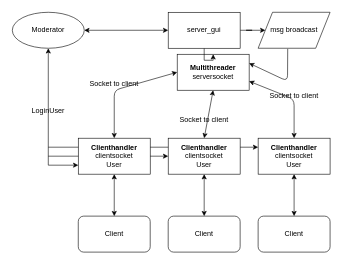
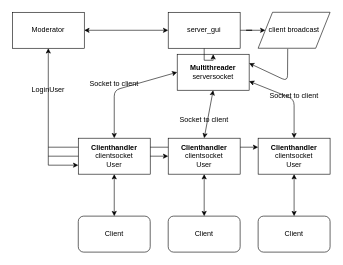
  <mxCell id="0" />
  <mxCell id="1" parent="0" />
  <mxCell id="2" value="" style="edgeStyle=orthogonalEdgeStyle;rounded=0;orthogonalLoop=1;jettySize=auto;html=1;startArrow=classic;startFill=1;" edge="1" parent="1" source="3" target="13"><mxGeometry relative="1" as="geometry" /></mxCell>
  <mxCell id="3" value="&lt;b&gt;Clienthandler&lt;/b&gt;&lt;br&gt;clientsocket&lt;br&gt;User" style="rounded=0;whiteSpace=wrap;html=1;" vertex="1" parent="1"><mxGeometry x="430" y="230" width="120" height="60" as="geometry" /></mxCell>
  <mxCell id="4" value="&lt;b&gt;Multithreader&lt;/b&gt;&lt;br&gt;serversocket" style="rounded=0;whiteSpace=wrap;html=1;" vertex="1" parent="1"><mxGeometry x="295" y="90" width="120" height="60" as="geometry" /></mxCell>
  <mxCell id="5" value="" style="edgeStyle=orthogonalEdgeStyle;rounded=0;orthogonalLoop=1;jettySize=auto;html=1;" edge="1" parent="1" source="8" target="4"><mxGeometry relative="1" as="geometry" /></mxCell>
  <mxCell id="6" value="" style="edgeStyle=orthogonalEdgeStyle;rounded=0;orthogonalLoop=1;jettySize=auto;html=1;" edge="1" parent="1" source="8" target="27"><mxGeometry relative="1" as="geometry" /></mxCell>
  <mxCell id="7" value="" style="edgeStyle=orthogonalEdgeStyle;rounded=0;orthogonalLoop=1;jettySize=auto;html=1;entryX=1;entryY=0.5;entryDx=0;entryDy=0;startArrow=classic;startFill=1;" edge="1" parent="1" source="8" target="20"><mxGeometry relative="1" as="geometry"><mxPoint x="200" y="50" as="targetPoint" /></mxGeometry></mxCell>
  <mxCell id="8" value="server_gui" style="rounded=0;whiteSpace=wrap;html=1;" vertex="1" parent="1"><mxGeometry x="280" y="20" width="120" height="60" as="geometry" /></mxCell>
  <mxCell id="9" value="" style="edgeStyle=orthogonalEdgeStyle;rounded=0;orthogonalLoop=1;jettySize=auto;html=1;startArrow=classic;startFill=1;" edge="1" parent="1" source="24" target="11"><mxGeometry relative="1" as="geometry" /></mxCell>
  <mxCell id="10" value="" style="edgeStyle=orthogonalEdgeStyle;rounded=0;orthogonalLoop=1;jettySize=auto;html=1;startArrow=classic;startFill=1;" edge="1" parent="1" source="25" target="12"><mxGeometry relative="1" as="geometry" /></mxCell>
  <mxCell id="11" value="Client" style="rounded=1;whiteSpace=wrap;html=1;" vertex="1" parent="1"><mxGeometry x="130" y="360" width="120" height="60" as="geometry" /></mxCell>
  <mxCell id="12" value="Client" style="rounded=1;whiteSpace=wrap;html=1;" vertex="1" parent="1"><mxGeometry x="280" y="360" width="120" height="60" as="geometry" /></mxCell>
  <mxCell id="13" value="Client" style="rounded=1;whiteSpace=wrap;html=1;" vertex="1" parent="1"><mxGeometry x="430" y="360" width="120" height="60" as="geometry" /></mxCell>
  <mxCell id="14" value="" style="endArrow=classic;html=1;entryX=0;entryY=0.5;entryDx=0;entryDy=0;startArrow=classic;startFill=1;endFill=1;" edge="1" parent="1" source="24" target="4"><mxGeometry width="50" height="50" relative="1" as="geometry"><mxPoint x="360" y="400" as="sourcePoint" /><mxPoint x="410" y="350" as="targetPoint" /><Array as="points"><mxPoint x="190" y="150" /></Array></mxGeometry></mxCell>
  <mxCell id="15" value="" style="endArrow=classic;html=1;entryX=1;entryY=0.75;entryDx=0;entryDy=0;startArrow=classic;startFill=1;endFill=1;" edge="1" parent="1" target="4"><mxGeometry width="50" height="50" relative="1" as="geometry"><mxPoint x="490" y="230" as="sourcePoint" /><mxPoint x="580" y="180" as="targetPoint" /><Array as="points"><mxPoint x="490" y="165" /></Array></mxGeometry></mxCell>
  <mxCell id="16" value="Socket to client" style="text;html=1;strokeColor=none;fillColor=none;align=center;verticalAlign=middle;whiteSpace=wrap;rounded=0;" vertex="1" parent="1"><mxGeometry x="130" y="130" width="120" height="20" as="geometry" /></mxCell>
  <mxCell id="17" value="Socket to client" style="text;html=1;strokeColor=none;fillColor=none;align=center;verticalAlign=middle;whiteSpace=wrap;rounded=0;" vertex="1" parent="1"><mxGeometry x="430" y="150" width="120" height="20" as="geometry" /></mxCell>
  <mxCell id="18" value="Socket to client" style="text;html=1;strokeColor=none;fillColor=none;align=center;verticalAlign=middle;whiteSpace=wrap;rounded=0;" vertex="1" parent="1"><mxGeometry x="280" y="190" width="120" height="20" as="geometry" /></mxCell>
  <mxCell id="19" value="" style="endArrow=classic;html=1;exitX=0.411;exitY=1.014;exitDx=0;exitDy=0;exitPerimeter=0;entryX=1;entryY=0.25;entryDx=0;entryDy=0;" edge="1" parent="1" source="27" target="4"><mxGeometry width="50" height="50" relative="1" as="geometry"><mxPoint x="430" y="250" as="sourcePoint" /><mxPoint x="480" y="200" as="targetPoint" /><Array as="points"><mxPoint x="479" y="135" /></Array></mxGeometry></mxCell>
- <mxCell id="20" value="Moderator" style="ellipse;whiteSpace=wrap;html=1;" vertex="1" parent="1"><mxGeometry x="20" y="20" width="120" height="60" as="geometry" /></mxCell>
+ <mxCell id="20" value="Moderator" style="rounded=0;whiteSpace=wrap;html=1;" vertex="1" parent="1"><mxGeometry x="20" y="20" width="120" height="60" as="geometry" /></mxCell>
  <mxCell id="21" value="" style="edgeStyle=orthogonalEdgeStyle;rounded=0;orthogonalLoop=1;jettySize=auto;html=1;startArrow=classic;startFill=1;exitX=0.5;exitY=1;exitDx=0;exitDy=0;entryX=0;entryY=0.75;entryDx=0;entryDy=0;" edge="1" parent="1" source="20" target="24"><mxGeometry relative="1" as="geometry"><mxPoint x="120" y="170" as="sourcePoint" /><mxPoint x="110" y="250" as="targetPoint" /><Array as="points"><mxPoint x="80" y="275" /></Array></mxGeometry></mxCell>
  <mxCell id="22" value="" style="endArrow=classic;html=1;entryX=0;entryY=0.5;entryDx=0;entryDy=0;" edge="1" parent="1" target="25"><mxGeometry width="50" height="50" relative="1" as="geometry"><mxPoint x="80" y="260" as="sourcePoint" /><mxPoint x="480" y="200" as="targetPoint" /></mxGeometry></mxCell>
  <mxCell id="23" value="" style="endArrow=classic;html=1;entryX=0;entryY=0.25;entryDx=0;entryDy=0;" edge="1" parent="1" target="3"><mxGeometry width="50" height="50" relative="1" as="geometry"><mxPoint x="80" y="245" as="sourcePoint" /><mxPoint x="320" y="250" as="targetPoint" /></mxGeometry></mxCell>
  <mxCell id="24" value="&lt;b&gt;Clienthandler&lt;br&gt;&lt;/b&gt;clientsocket&lt;br&gt;User" style="rounded=0;whiteSpace=wrap;html=1;" vertex="1" parent="1"><mxGeometry x="130" y="230" width="120" height="60" as="geometry" /></mxCell>
  <mxCell id="25" value="&lt;b&gt;Clienthandler&lt;br&gt;&lt;/b&gt;clientsocket&lt;br&gt;User" style="rounded=0;whiteSpace=wrap;html=1;" vertex="1" parent="1"><mxGeometry x="280" y="230" width="120" height="60" as="geometry" /></mxCell>
  <mxCell id="26" value="" style="endArrow=classic;startArrow=classic;html=1;entryX=0.5;entryY=1;entryDx=0;entryDy=0;" edge="1" parent="1" target="4"><mxGeometry width="50" height="50" relative="1" as="geometry"><mxPoint x="340" y="230" as="sourcePoint" /><mxPoint x="390" y="200" as="targetPoint" /></mxGeometry></mxCell>
- <mxCell id="27" value="msg broadcast" style="shape=parallelogram;perimeter=parallelogramPerimeter;whiteSpace=wrap;html=1;" vertex="1" parent="1"><mxGeometry x="430" y="20" width="120" height="60" as="geometry" /></mxCell>
- <mxCell id="28" value="LoginUser" style="text;html=1;strokeColor=none;fillColor=none;align=center;verticalAlign=middle;whiteSpace=wrap;rounded=0;" vertex="1" parent="1"><mxGeometry x="60" y="175" width="40" height="20" as="geometry" /></mxCell>
+ <mxCell id="27" value="client broadcast" style="shape=parallelogram;perimeter=parallelogramPerimeter;whiteSpace=wrap;html=1;" vertex="1" parent="1"><mxGeometry x="430" y="20" width="120" height="60" as="geometry" /></mxCell>
+ <mxCell id="28" value="LoginUser" style="text;html=1;strokeColor=none;fillColor=none;align=center;verticalAlign=middle;whiteSpace=wrap;rounded=0;" vertex="1" parent="1"><mxGeometry x="60" y="140" width="40" height="20" as="geometry" /></mxCell>
